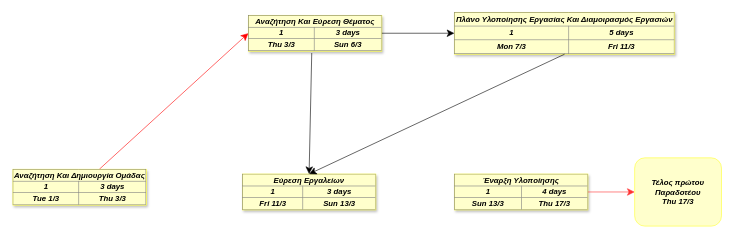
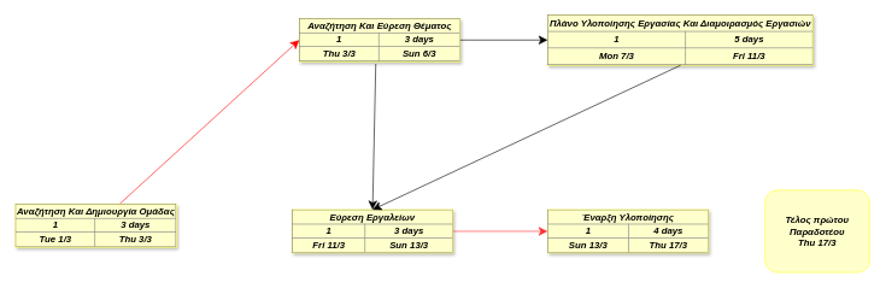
  <mxCell id="0" style=";html=1;" />
  <mxCell id="1" style=";html=1;" parent="0" />
  <mxCell id="2" style="html=1;startSize=10;endArrow=classic;endFill=1;endSize=10;strokeColor=#FF0000;strokeWidth=1;fontSize=12;entryX=0;entryY=0.5;entryDx=0;entryDy=0;" parent="1" source="3" target="4" edge="1"><mxGeometry relative="1" as="geometry"><mxPoint x="393" y="40" as="targetPoint" /></mxGeometry></mxCell>
  <mxCell id="3" value="&lt;table border=&quot;1&quot; width=&quot;100%&quot; style=&quot;width: 100% ; height: 100% ; border-collapse: collapse ; font-size: 13px&quot;&gt;&lt;tbody style=&quot;font-size: 13px&quot;&gt;&lt;tr style=&quot;font-size: 13px&quot;&gt;&lt;td colspan=&quot;2&quot; style=&quot;font-size: 13px&quot;&gt;Αναζήτηση Και Δημιουργία Ομάδας&lt;br style=&quot;font-size: 13px&quot;&gt;&lt;/td&gt;&lt;/tr&gt;&lt;tr style=&quot;font-size: 13px&quot;&gt;&lt;td style=&quot;font-size: 13px&quot;&gt;&lt;font style=&quot;font-size: 13px&quot;&gt;1&lt;/font&gt;&lt;/td&gt;&lt;td style=&quot;font-size: 13px&quot;&gt;&lt;font style=&quot;font-size: 13px&quot;&gt;3 days&lt;/font&gt;&lt;/td&gt;&lt;/tr&gt;&lt;tr style=&quot;font-size: 13px&quot;&gt;&lt;td style=&quot;font-size: 13px&quot;&gt;Tue 1/3&lt;/td&gt;&lt;td style=&quot;font-size: 13px&quot;&gt;Thu 3/3&lt;/td&gt;&lt;/tr&gt;&lt;/tbody&gt;&lt;/table&gt;" style="text;html=1;strokeColor=#FFFF33;fillColor=#FFFFCC;overflow=fill;rounded=0;shadow=1;fontSize=13;align=center;fontStyle=3" parent="1" vertex="1"><mxGeometry x="20" y="282" width="223" height="60" as="geometry" /></mxCell>
  <mxCell id="4" value="&lt;table border=&quot;1&quot; width=&quot;100%&quot; style=&quot;width: 100% ; height: 100% ; border-collapse: collapse ; font-size: 13px&quot;&gt;&lt;tbody style=&quot;font-size: 13px&quot;&gt;&lt;tr style=&quot;font-size: 13px&quot;&gt;&lt;td colspan=&quot;2&quot;&gt;Αναζήτηση Και Εύρεση Θέματος&lt;/td&gt;&lt;/tr&gt;&lt;tr style=&quot;font-size: 13px&quot;&gt;&lt;td style=&quot;font-size: 13px&quot;&gt;&lt;font style=&quot;font-size: 13px&quot;&gt;1&lt;/font&gt;&lt;/td&gt;&lt;td style=&quot;font-size: 13px&quot;&gt;&lt;font style=&quot;font-size: 13px&quot;&gt;3 days&lt;/font&gt;&lt;/td&gt;&lt;/tr&gt;&lt;tr style=&quot;font-size: 13px&quot;&gt;&lt;td style=&quot;font-size: 13px&quot;&gt;Thu 3/3&lt;/td&gt;&lt;td style=&quot;font-size: 13px&quot;&gt;Sun 6/3&lt;/td&gt;&lt;/tr&gt;&lt;/tbody&gt;&lt;/table&gt;" style="text;html=1;strokeColor=#FFFF33;fillColor=#FFFFCC;overflow=fill;rounded=0;shadow=1;fontSize=13;align=center;fontStyle=3" vertex="1" parent="1"><mxGeometry x="413" y="25" width="223" height="60" as="geometry" /></mxCell>
  <mxCell id="5" value="&lt;table border=&quot;1&quot; width=&quot;100%&quot; style=&quot;width: 100% ; height: 100% ; border-collapse: collapse ; font-size: 13px&quot;&gt;&lt;tbody style=&quot;font-size: 13px&quot;&gt;&lt;tr style=&quot;font-size: 13px&quot;&gt;&lt;td colspan=&quot;2&quot;&gt;Πλάνο Υλοποίησης Εργασίας Και Διαμοιρασμός Εργασιών&lt;/td&gt;&lt;/tr&gt;&lt;tr style=&quot;font-size: 13px&quot;&gt;&lt;td style=&quot;font-size: 13px&quot;&gt;&lt;font style=&quot;font-size: 13px&quot;&gt;1&lt;/font&gt;&lt;/td&gt;&lt;td style=&quot;font-size: 13px&quot;&gt;&lt;font style=&quot;font-size: 13px&quot;&gt;5 days&lt;/font&gt;&lt;/td&gt;&lt;/tr&gt;&lt;tr style=&quot;font-size: 13px&quot;&gt;&lt;td style=&quot;font-size: 13px&quot;&gt;Mon 7/3&lt;/td&gt;&lt;td style=&quot;font-size: 13px&quot;&gt;Fri 11/3&lt;/td&gt;&lt;/tr&gt;&lt;/tbody&gt;&lt;/table&gt;" style="text;html=1;strokeColor=#FFFF33;fillColor=#FFFFCC;overflow=fill;rounded=0;shadow=1;fontSize=13;align=center;fontStyle=3" vertex="1" parent="1"><mxGeometry x="757" y="20" width="368" height="70" as="geometry" /></mxCell>
  <mxCell id="6" style="html=1;startSize=10;endArrow=classic;endFill=1;endSize=10;strokeColor=#000000;strokeWidth=1;fontSize=12;entryX=0;entryY=0.5;entryDx=0;entryDy=0;exitX=1;exitY=0.5;exitDx=0;exitDy=0;" edge="1" parent="1" source="4" target="5"><mxGeometry relative="1" as="geometry"><mxPoint x="690.003" y="52" as="sourcePoint" /><mxPoint x="956.98" y="-180" as="targetPoint" /></mxGeometry></mxCell>
  <mxCell id="7" value="&lt;table border=&quot;1&quot; width=&quot;100%&quot; style=&quot;width: 100% ; height: 100% ; border-collapse: collapse ; font-size: 13px&quot;&gt;&lt;tbody style=&quot;font-size: 13px&quot;&gt;&lt;tr style=&quot;font-size: 13px&quot;&gt;&lt;td colspan=&quot;2&quot;&gt;Εύρεση Εργαλείων&lt;/td&gt;&lt;/tr&gt;&lt;tr style=&quot;font-size: 13px&quot;&gt;&lt;td style=&quot;font-size: 13px&quot;&gt;&lt;font style=&quot;font-size: 13px&quot;&gt;1&lt;/font&gt;&lt;/td&gt;&lt;td style=&quot;font-size: 13px&quot;&gt;&lt;font style=&quot;font-size: 13px&quot;&gt;3 days&lt;/font&gt;&lt;/td&gt;&lt;/tr&gt;&lt;tr style=&quot;font-size: 13px&quot;&gt;&lt;td style=&quot;font-size: 13px&quot;&gt;Fri 11/3&lt;/td&gt;&lt;td style=&quot;font-size: 13px&quot;&gt;Sun 13/3&lt;/td&gt;&lt;/tr&gt;&lt;/tbody&gt;&lt;/table&gt;" style="text;html=1;strokeColor=#FFFF33;fillColor=#FFFFCC;overflow=fill;rounded=0;shadow=1;fontSize=13;align=center;fontStyle=3" vertex="1" parent="1"><mxGeometry x="403" y="290" width="223" height="60" as="geometry" /></mxCell>
  <mxCell id="8" value="&lt;table border=&quot;1&quot; width=&quot;100%&quot; style=&quot;width: 100% ; height: 100% ; border-collapse: collapse ; font-size: 13px&quot;&gt;&lt;tbody style=&quot;font-size: 13px&quot;&gt;&lt;tr style=&quot;font-size: 13px&quot;&gt;&lt;td colspan=&quot;2&quot;&gt;Έναρξη Υλοποίησης&lt;/td&gt;&lt;/tr&gt;&lt;tr style=&quot;font-size: 13px&quot;&gt;&lt;td style=&quot;font-size: 13px&quot;&gt;&lt;font style=&quot;font-size: 13px&quot;&gt;1&lt;/font&gt;&lt;/td&gt;&lt;td style=&quot;font-size: 13px&quot;&gt;&lt;font style=&quot;font-size: 13px&quot;&gt;4 days&lt;/font&gt;&lt;/td&gt;&lt;/tr&gt;&lt;tr style=&quot;font-size: 13px&quot;&gt;&lt;td style=&quot;font-size: 13px&quot;&gt;Sun 13/3&lt;/td&gt;&lt;td style=&quot;font-size: 13px&quot;&gt;Thu 17/3&lt;/td&gt;&lt;/tr&gt;&lt;/tbody&gt;&lt;/table&gt;" style="text;html=1;strokeColor=#FFFF33;fillColor=#FFFFCC;overflow=fill;rounded=0;shadow=1;fontSize=13;align=center;fontStyle=3" vertex="1" parent="1"><mxGeometry x="757" y="290" width="223" height="60" as="geometry" /></mxCell>
  <mxCell id="9" value="&lt;b&gt;&lt;i&gt;Τέλος πρώτου Παραδοτέου&lt;br&gt;Thu 17/3&lt;br&gt;&lt;/i&gt;&lt;/b&gt;" style="whiteSpace=wrap;html=1;fontSize=13;strokeColor=#FFFF33;fillColor=#FFFFCC;rounded=1;" vertex="1" parent="1"><mxGeometry x="1058" y="263" width="145" height="114" as="geometry" /></mxCell>
  <mxCell id="10" style="html=1;startSize=10;endArrow=classic;endFill=1;endSize=10;strokeColor=#000000;strokeWidth=1;fontSize=12;entryX=0.5;entryY=0;entryDx=0;entryDy=0;exitX=0.5;exitY=1;exitDx=0;exitDy=0;" edge="1" parent="1" source="5" target="7"><mxGeometry relative="1" as="geometry"><mxPoint x="757" y="200" as="sourcePoint" /><mxPoint x="858" y="200" as="targetPoint" /></mxGeometry></mxCell>
+ <mxCell id="11" style="html=1;startSize=10;endArrow=classic;endFill=1;endSize=10;strokeColor=#FF3333;strokeWidth=1;fontSize=12;entryX=0;entryY=0.5;entryDx=0;entryDy=0;exitX=1;exitY=0.5;exitDx=0;exitDy=0;" edge="1" parent="1" source="7" target="8"><mxGeometry relative="1" as="geometry"><mxPoint x="743" y="240" as="sourcePoint" /><mxPoint x="844" y="240" as="targetPoint" /></mxGeometry></mxCell>
  <mxCell id="12" style="html=1;startSize=10;endArrow=classic;endFill=1;endSize=10;strokeColor=#000000;strokeWidth=1;fontSize=12;entryX=0.5;entryY=0;entryDx=0;entryDy=0;exitX=0.475;exitY=1.05;exitDx=0;exitDy=0;exitPerimeter=0;" edge="1" parent="1" source="4" target="7"><mxGeometry relative="1" as="geometry"><mxPoint x="493" y="150" as="sourcePoint" /><mxPoint x="594" y="150" as="targetPoint" /></mxGeometry></mxCell>
- <mxCell id="13" style="html=1;startSize=10;endArrow=classic;endFill=1;endSize=10;strokeColor=#FF3333;strokeWidth=1;fontSize=12;entryX=0;entryY=0.5;entryDx=0;entryDy=0;exitX=1;exitY=0.5;exitDx=0;exitDy=0;" edge="1" parent="1" source="8" target="9"><mxGeometry relative="1" as="geometry"><mxPoint x="706" y="100" as="sourcePoint" /><mxPoint x="807" y="100" as="targetPoint" /><Array as="points" /></mxGeometry></mxCell>
